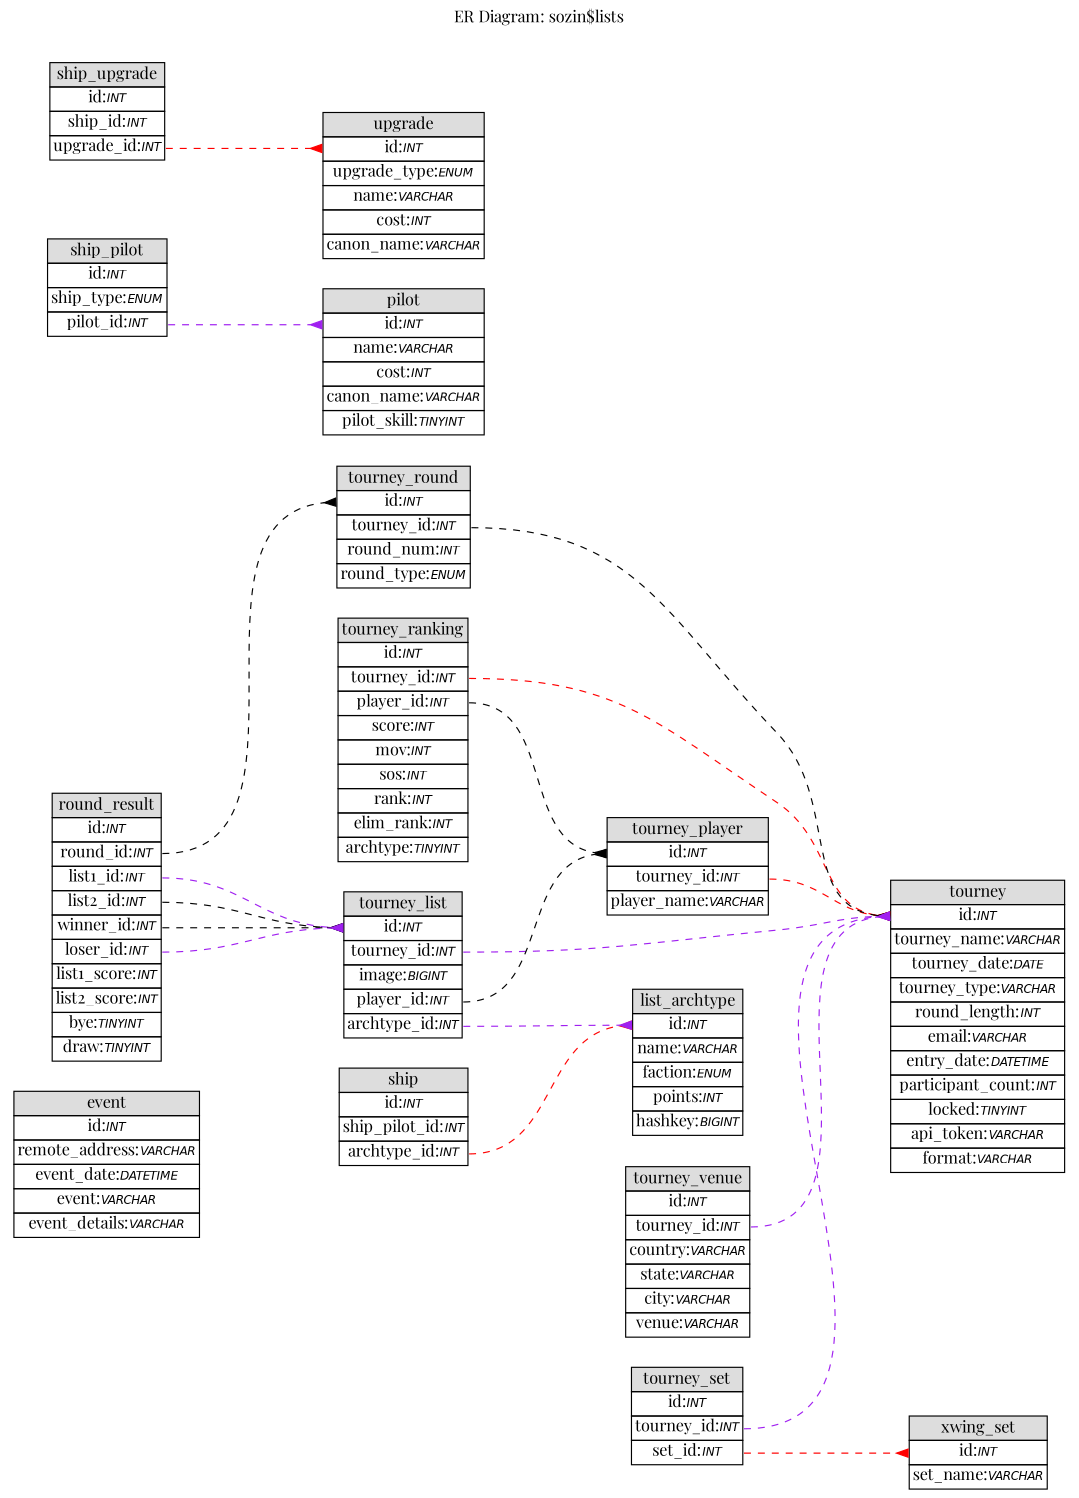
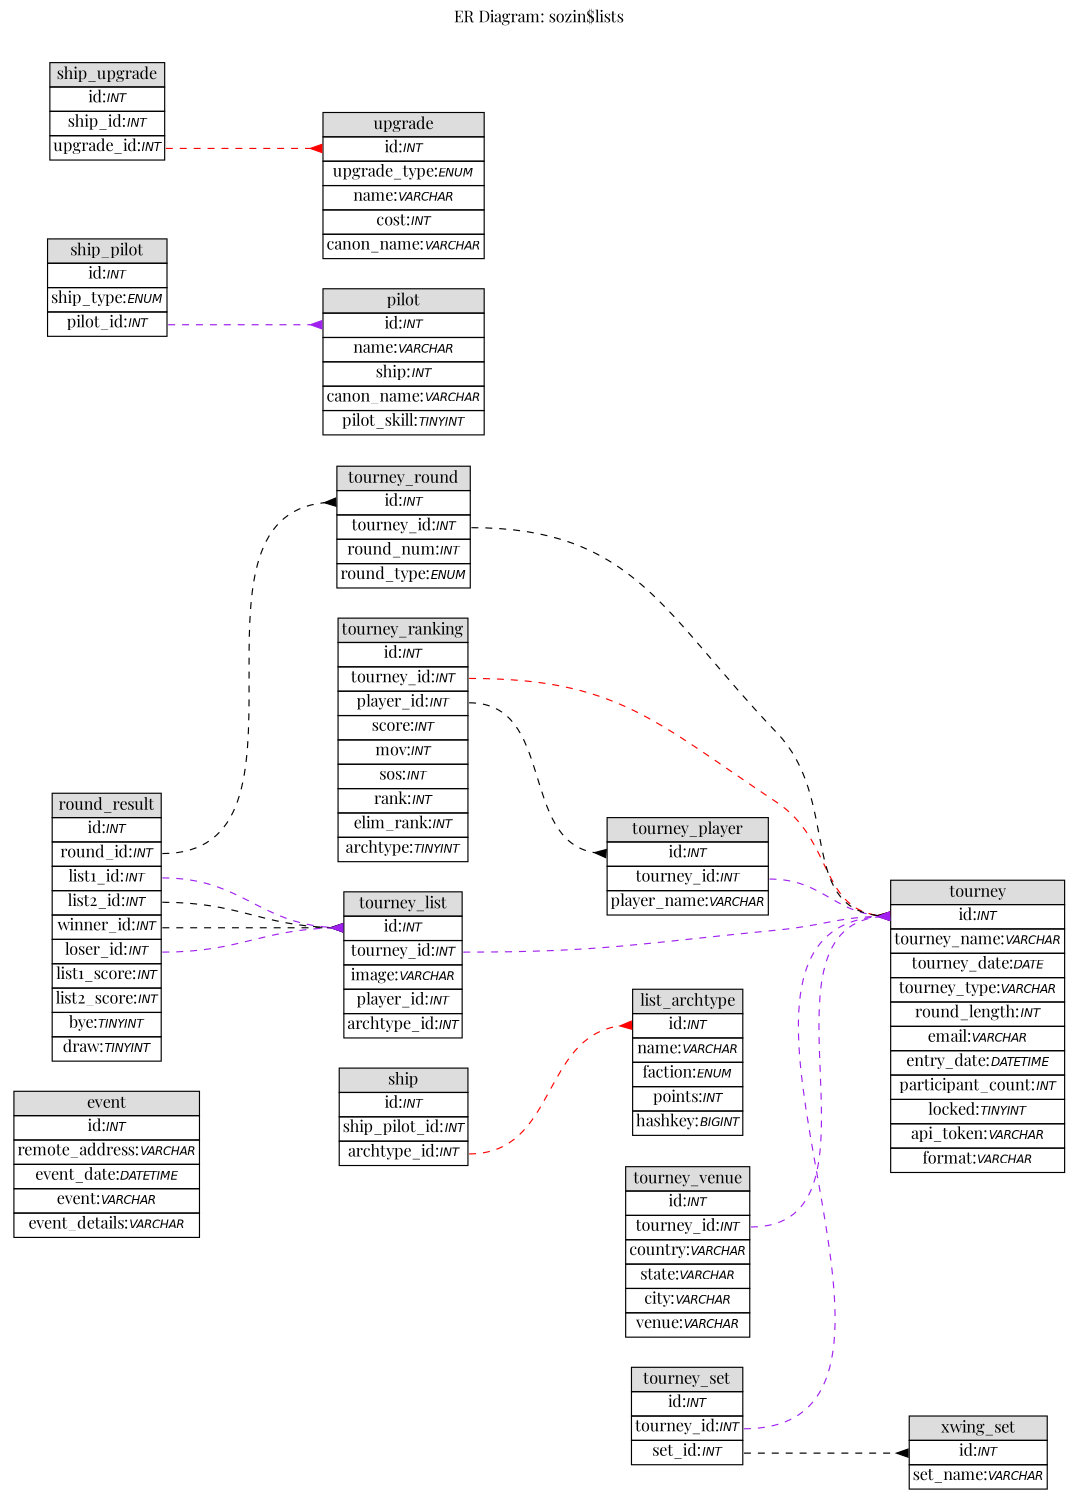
  digraph {
    compound=true
    fontname="Playfair Display"
    label="ER Diagram: sozin$lists"
    labelloc=t
    rankdir=LR
    ranksep=1.25
    node [fontname="Playfair Display" shape=plaintext]
    edge [arrowhead=inv arrowtail=normal color=purple fontname="Playfair Display" headport=id style=dashed tailport=tourney_id]
    n1 [label=< 			<TABLE BORDER="0" CELLSPACING="0" CELLBORDER="1"> 			<TR><TD COLSPAN="3" BGCOLOR="#DDDDDD">event</TD></TR> 			<TR><TD COLSPAN="3" PORT="id">id:<FONT FACE="Helvetica-Oblique" POINT-SIZE="10">INT</FONT></TD></TR> 			<TR><TD COLSPAN="3" PORT="remote_address">remote_address:<FONT FACE="Helvetica-Oblique" POINT-SIZE="10">VARCHAR</FONT></TD></TR> 			<TR><TD COLSPAN="3" PORT="event_date">event_date:<FONT FACE="Helvetica-Oblique" POINT-SIZE="10">DATETIME</FONT></TD></TR> 			<TR><TD COLSPAN="3" PORT="event">event:<FONT FACE="Helvetica-Oblique" POINT-SIZE="10">VARCHAR</FONT></TD></TR> 			<TR><TD COLSPAN="3" PORT="event_details">event_details:<FONT FACE="Helvetica-Oblique" POINT-SIZE="10">VARCHAR</FONT></TD></TR> 			</TABLE>>]
    n2 [label=< 			<TABLE BORDER="0" CELLSPACING="0" CELLBORDER="1"> 			<TR><TD COLSPAN="3" BGCOLOR="#DDDDDD">list_archtype</TD></TR> 			<TR><TD COLSPAN="3" PORT="id">id:<FONT FACE="Helvetica-Oblique" POINT-SIZE="10">INT</FONT></TD></TR> 			<TR><TD COLSPAN="3" PORT="name">name:<FONT FACE="Helvetica-Oblique" POINT-SIZE="10">VARCHAR</FONT></TD></TR> 			<TR><TD COLSPAN="3" PORT="faction">faction:<FONT FACE="Helvetica-Oblique" POINT-SIZE="10">ENUM</FONT></TD></TR> 			<TR><TD COLSPAN="3" PORT="points">points:<FONT FACE="Helvetica-Oblique" POINT-SIZE="10">INT</FONT></TD></TR> 			<TR><TD COLSPAN="3" PORT="hashkey">hashkey:<FONT FACE="Helvetica-Oblique" POINT-SIZE="10">BIGINT</FONT></TD></TR> 			</TABLE>>]
-   n3 [label=< 			<TABLE BORDER="0" CELLSPACING="0" CELLBORDER="1"> 			<TR><TD COLSPAN="3" BGCOLOR="#DDDDDD">pilot</TD></TR> 			<TR><TD COLSPAN="3" PORT="id">id:<FONT FACE="Helvetica-Oblique" POINT-SIZE="10">INT</FONT></TD></TR> 			<TR><TD COLSPAN="3" PORT="name">name:<FONT FACE="Helvetica-Oblique" POINT-SIZE="10">VARCHAR</FONT></TD></TR> 			<TR><TD COLSPAN="3" PORT="cost">cost:<FONT FACE="Helvetica-Oblique" POINT-SIZE="10">INT</FONT></TD></TR> 			<TR><TD COLSPAN="3" PORT="canon_name">canon_name:<FONT FACE="Helvetica-Oblique" POINT-SIZE="10">VARCHAR</FONT></TD></TR> 			<TR><TD COLSPAN="3" PORT="pilot_skill">pilot_skill:<FONT FACE="Helvetica-Oblique" POINT-SIZE="10">TINYINT</FONT></TD></TR> 			</TABLE>>]
+   n3 [label=< 			<TABLE BORDER="0" CELLSPACING="0" CELLBORDER="1"> 			<TR><TD COLSPAN="3" BGCOLOR="#DDDDDD">pilot</TD></TR> 			<TR><TD COLSPAN="3" PORT="id">id:<FONT FACE="Helvetica-Oblique" POINT-SIZE="10">INT</FONT></TD></TR> 			<TR><TD COLSPAN="3" PORT="name">name:<FONT FACE="Helvetica-Oblique" POINT-SIZE="10">VARCHAR</FONT></TD></TR> 			<TR><TD COLSPAN="3" PORT="cost">ship:<FONT FACE="Helvetica-Oblique" POINT-SIZE="10">INT</FONT></TD></TR> 			<TR><TD COLSPAN="3" PORT="canon_name">canon_name:<FONT FACE="Helvetica-Oblique" POINT-SIZE="10">VARCHAR</FONT></TD></TR> 			<TR><TD COLSPAN="3" PORT="pilot_skill">pilot_skill:<FONT FACE="Helvetica-Oblique" POINT-SIZE="10">TINYINT</FONT></TD></TR> 			</TABLE>>]
    n4 [label=< 			<TABLE BORDER="0" CELLSPACING="0" CELLBORDER="1"> 			<TR><TD COLSPAN="3" BGCOLOR="#DDDDDD">round_result</TD></TR> 			<TR><TD COLSPAN="3" PORT="id">id:<FONT FACE="Helvetica-Oblique" POINT-SIZE="10">INT</FONT></TD></TR> 			<TR><TD COLSPAN="3" PORT="round_id">round_id:<FONT FACE="Helvetica-Oblique" POINT-SIZE="10">INT</FONT></TD></TR> 			<TR><TD COLSPAN="3" PORT="list1_id">list1_id:<FONT FACE="Helvetica-Oblique" POINT-SIZE="10">INT</FONT></TD></TR> 			<TR><TD COLSPAN="3" PORT="list2_id">list2_id:<FONT FACE="Helvetica-Oblique" POINT-SIZE="10">INT</FONT></TD></TR> 			<TR><TD COLSPAN="3" PORT="winner_id">winner_id:<FONT FACE="Helvetica-Oblique" POINT-SIZE="10">INT</FONT></TD></TR> 			<TR><TD COLSPAN="3" PORT="loser_id">loser_id:<FONT FACE="Helvetica-Oblique" POINT-SIZE="10">INT</FONT></TD></TR> 			<TR><TD COLSPAN="3" PORT="list1_score">list1_score:<FONT FACE="Helvetica-Oblique" POINT-SIZE="10">INT</FONT></TD></TR> 			<TR><TD COLSPAN="3" PORT="list2_score">list2_score:<FONT FACE="Helvetica-Oblique" POINT-SIZE="10">INT</FONT></TD></TR> 			<TR><TD COLSPAN="3" PORT="bye">bye:<FONT FACE="Helvetica-Oblique" POINT-SIZE="10">TINYINT</FONT></TD></TR> 			<TR><TD COLSPAN="3" PORT="draw">draw:<FONT FACE="Helvetica-Oblique" POINT-SIZE="10">TINYINT</FONT></TD></TR> 			</TABLE>>]
    n5 [label=< 			<TABLE BORDER="0" CELLSPACING="0" CELLBORDER="1"> 			<TR><TD COLSPAN="3" BGCOLOR="#DDDDDD">ship</TD></TR> 			<TR><TD COLSPAN="3" PORT="id">id:<FONT FACE="Helvetica-Oblique" POINT-SIZE="10">INT</FONT></TD></TR> 			<TR><TD COLSPAN="3" PORT="ship_pilot_id">ship_pilot_id:<FONT FACE="Helvetica-Oblique" POINT-SIZE="10">INT</FONT></TD></TR> 			<TR><TD COLSPAN="3" PORT="archtype_id">archtype_id:<FONT FACE="Helvetica-Oblique" POINT-SIZE="10">INT</FONT></TD></TR> 			</TABLE>>]
    n6 [label=< 			<TABLE BORDER="0" CELLSPACING="0" CELLBORDER="1"> 			<TR><TD COLSPAN="3" BGCOLOR="#DDDDDD">ship_pilot</TD></TR> 			<TR><TD COLSPAN="3" PORT="id">id:<FONT FACE="Helvetica-Oblique" POINT-SIZE="10">INT</FONT></TD></TR> 			<TR><TD COLSPAN="3" PORT="ship_type">ship_type:<FONT FACE="Helvetica-Oblique" POINT-SIZE="10">ENUM</FONT></TD></TR> 			<TR><TD COLSPAN="3" PORT="pilot_id">pilot_id:<FONT FACE="Helvetica-Oblique" POINT-SIZE="10">INT</FONT></TD></TR> 			</TABLE>>]
    n7 [label=< 			<TABLE BORDER="0" CELLSPACING="0" CELLBORDER="1"> 			<TR><TD COLSPAN="3" BGCOLOR="#DDDDDD">ship_upgrade</TD></TR> 			<TR><TD COLSPAN="3" PORT="id">id:<FONT FACE="Helvetica-Oblique" POINT-SIZE="10">INT</FONT></TD></TR> 			<TR><TD COLSPAN="3" PORT="ship_id">ship_id:<FONT FACE="Helvetica-Oblique" POINT-SIZE="10">INT</FONT></TD></TR> 			<TR><TD COLSPAN="3" PORT="upgrade_id">upgrade_id:<FONT FACE="Helvetica-Oblique" POINT-SIZE="10">INT</FONT></TD></TR> 			</TABLE>>]
    n8 [label=< 			<TABLE BORDER="0" CELLSPACING="0" CELLBORDER="1"> 			<TR><TD COLSPAN="3" BGCOLOR="#DDDDDD">tourney</TD></TR> 			<TR><TD COLSPAN="3" PORT="id">id:<FONT FACE="Helvetica-Oblique" POINT-SIZE="10">INT</FONT></TD></TR> 			<TR><TD COLSPAN="3" PORT="tourney_name">tourney_name:<FONT FACE="Helvetica-Oblique" POINT-SIZE="10">VARCHAR</FONT></TD></TR> 			<TR><TD COLSPAN="3" PORT="tourney_date">tourney_date:<FONT FACE="Helvetica-Oblique" POINT-SIZE="10">DATE</FONT></TD></TR> 			<TR><TD COLSPAN="3" PORT="tourney_type">tourney_type:<FONT FACE="Helvetica-Oblique" POINT-SIZE="10">VARCHAR</FONT></TD></TR> 			<TR><TD COLSPAN="3" PORT="round_length">round_length:<FONT FACE="Helvetica-Oblique" POINT-SIZE="10">INT</FONT></TD></TR> 			<TR><TD COLSPAN="3" PORT="email">email:<FONT FACE="Helvetica-Oblique" POINT-SIZE="10">VARCHAR</FONT></TD></TR> 			<TR><TD COLSPAN="3" PORT="entry_date">entry_date:<FONT FACE="Helvetica-Oblique" POINT-SIZE="10">DATETIME</FONT></TD></TR> 			<TR><TD COLSPAN="3" PORT="participant_count">participant_count:<FONT FACE="Helvetica-Oblique" POINT-SIZE="10">INT</FONT></TD></TR> 			<TR><TD COLSPAN="3" PORT="locked">locked:<FONT FACE="Helvetica-Oblique" POINT-SIZE="10">TINYINT</FONT></TD></TR> 			<TR><TD COLSPAN="3" PORT="api_token">api_token:<FONT FACE="Helvetica-Oblique" POINT-SIZE="10">VARCHAR</FONT></TD></TR> 			<TR><TD COLSPAN="3" PORT="format">format:<FONT FACE="Helvetica-Oblique" POINT-SIZE="10">VARCHAR</FONT></TD></TR> 			</TABLE>>]
-   n9 [label=< 			<TABLE BORDER="0" CELLSPACING="0" CELLBORDER="1"> 			<TR><TD COLSPAN="3" BGCOLOR="#DDDDDD">tourney_list</TD></TR> 			<TR><TD COLSPAN="3" PORT="id">id:<FONT FACE="Helvetica-Oblique" POINT-SIZE="10">INT</FONT></TD></TR> 			<TR><TD COLSPAN="3" PORT="tourney_id">tourney_id:<FONT FACE="Helvetica-Oblique" POINT-SIZE="10">INT</FONT></TD></TR> 			<TR><TD COLSPAN="3" PORT="image">image:<FONT FACE="Helvetica-Oblique" POINT-SIZE="10">BIGINT</FONT></TD></TR> 			<TR><TD COLSPAN="3" PORT="player_id">player_id:<FONT FACE="Helvetica-Oblique" POINT-SIZE="10">INT</FONT></TD></TR> 			<TR><TD COLSPAN="3" PORT="archtype_id">archtype_id:<FONT FACE="Helvetica-Oblique" POINT-SIZE="10">INT</FONT></TD></TR> 			</TABLE>>]
+   n9 [label=< 			<TABLE BORDER="0" CELLSPACING="0" CELLBORDER="1"> 			<TR><TD COLSPAN="3" BGCOLOR="#DDDDDD">tourney_list</TD></TR> 			<TR><TD COLSPAN="3" PORT="id">id:<FONT FACE="Helvetica-Oblique" POINT-SIZE="10">INT</FONT></TD></TR> 			<TR><TD COLSPAN="3" PORT="tourney_id">tourney_id:<FONT FACE="Helvetica-Oblique" POINT-SIZE="10">INT</FONT></TD></TR> 			<TR><TD COLSPAN="3" PORT="image">image:<FONT FACE="Helvetica-Oblique" POINT-SIZE="10">VARCHAR</FONT></TD></TR> 			<TR><TD COLSPAN="3" PORT="player_id">player_id:<FONT FACE="Helvetica-Oblique" POINT-SIZE="10">INT</FONT></TD></TR> 			<TR><TD COLSPAN="3" PORT="archtype_id">archtype_id:<FONT FACE="Helvetica-Oblique" POINT-SIZE="10">INT</FONT></TD></TR> 			</TABLE>>]
    n10 [label=< 			<TABLE BORDER="0" CELLSPACING="0" CELLBORDER="1"> 			<TR><TD COLSPAN="3" BGCOLOR="#DDDDDD">tourney_player</TD></TR> 			<TR><TD COLSPAN="3" PORT="id">id:<FONT FACE="Helvetica-Oblique" POINT-SIZE="10">INT</FONT></TD></TR> 			<TR><TD COLSPAN="3" PORT="tourney_id">tourney_id:<FONT FACE="Helvetica-Oblique" POINT-SIZE="10">INT</FONT></TD></TR> 			<TR><TD COLSPAN="3" PORT="player_name">player_name:<FONT FACE="Helvetica-Oblique" POINT-SIZE="10">VARCHAR</FONT></TD></TR> 			</TABLE>>]
    n11 [label=< 			<TABLE BORDER="0" CELLSPACING="0" CELLBORDER="1"> 			<TR><TD COLSPAN="3" BGCOLOR="#DDDDDD">tourney_ranking</TD></TR> 			<TR><TD COLSPAN="3" PORT="id">id:<FONT FACE="Helvetica-Oblique" POINT-SIZE="10">INT</FONT></TD></TR> 			<TR><TD COLSPAN="3" PORT="tourney_id">tourney_id:<FONT FACE="Helvetica-Oblique" POINT-SIZE="10">INT</FONT></TD></TR> 			<TR><TD COLSPAN="3" PORT="player_id">player_id:<FONT FACE="Helvetica-Oblique" POINT-SIZE="10">INT</FONT></TD></TR> 			<TR><TD COLSPAN="3" PORT="score">score:<FONT FACE="Helvetica-Oblique" POINT-SIZE="10">INT</FONT></TD></TR> 			<TR><TD COLSPAN="3" PORT="mov">mov:<FONT FACE="Helvetica-Oblique" POINT-SIZE="10">INT</FONT></TD></TR> 			<TR><TD COLSPAN="3" PORT="sos">sos:<FONT FACE="Helvetica-Oblique" POINT-SIZE="10">INT</FONT></TD></TR> 			<TR><TD COLSPAN="3" PORT="rank">rank:<FONT FACE="Helvetica-Oblique" POINT-SIZE="10">INT</FONT></TD></TR> 			<TR><TD COLSPAN="3" PORT="elim_rank">elim_rank:<FONT FACE="Helvetica-Oblique" POINT-SIZE="10">INT</FONT></TD></TR> 			<TR><TD COLSPAN="3" PORT="dropped">archtype:<FONT FACE="Helvetica-Oblique" POINT-SIZE="10">TINYINT</FONT></TD></TR> 			</TABLE>>]
    n12 [label=< 			<TABLE BORDER="0" CELLSPACING="0" CELLBORDER="1"> 			<TR><TD COLSPAN="3" BGCOLOR="#DDDDDD">tourney_round</TD></TR> 			<TR><TD COLSPAN="3" PORT="id">id:<FONT FACE="Helvetica-Oblique" POINT-SIZE="10">INT</FONT></TD></TR> 			<TR><TD COLSPAN="3" PORT="tourney_id">tourney_id:<FONT FACE="Helvetica-Oblique" POINT-SIZE="10">INT</FONT></TD></TR> 			<TR><TD COLSPAN="3" PORT="round_num">round_num:<FONT FACE="Helvetica-Oblique" POINT-SIZE="10">INT</FONT></TD></TR> 			<TR><TD COLSPAN="3" PORT="round_type">round_type:<FONT FACE="Helvetica-Oblique" POINT-SIZE="10">ENUM</FONT></TD></TR> 			</TABLE>>]
    n13 [label=< 			<TABLE BORDER="0" CELLSPACING="0" CELLBORDER="1"> 			<TR><TD COLSPAN="3" BGCOLOR="#DDDDDD">tourney_set</TD></TR> 			<TR><TD COLSPAN="3" PORT="id">id:<FONT FACE="Helvetica-Oblique" POINT-SIZE="10">INT</FONT></TD></TR> 			<TR><TD COLSPAN="3" PORT="tourney_id">tourney_id:<FONT FACE="Helvetica-Oblique" POINT-SIZE="10">INT</FONT></TD></TR> 			<TR><TD COLSPAN="3" PORT="set_id">set_id:<FONT FACE="Helvetica-Oblique" POINT-SIZE="10">INT</FONT></TD></TR> 			</TABLE>>]
    n14 [label=< 			<TABLE BORDER="0" CELLSPACING="0" CELLBORDER="1"> 			<TR><TD COLSPAN="3" BGCOLOR="#DDDDDD">tourney_venue</TD></TR> 			<TR><TD COLSPAN="3" PORT="id">id:<FONT FACE="Helvetica-Oblique" POINT-SIZE="10">INT</FONT></TD></TR> 			<TR><TD COLSPAN="3" PORT="tourney_id">tourney_id:<FONT FACE="Helvetica-Oblique" POINT-SIZE="10">INT</FONT></TD></TR> 			<TR><TD COLSPAN="3" PORT="country">country:<FONT FACE="Helvetica-Oblique" POINT-SIZE="10">VARCHAR</FONT></TD></TR> 			<TR><TD COLSPAN="3" PORT="state">state:<FONT FACE="Helvetica-Oblique" POINT-SIZE="10">VARCHAR</FONT></TD></TR> 			<TR><TD COLSPAN="3" PORT="city">city:<FONT FACE="Helvetica-Oblique" POINT-SIZE="10">VARCHAR</FONT></TD></TR> 			<TR><TD COLSPAN="3" PORT="venue">venue:<FONT FACE="Helvetica-Oblique" POINT-SIZE="10">VARCHAR</FONT></TD></TR> 			</TABLE>>]
    n15 [label=< 			<TABLE BORDER="0" CELLSPACING="0" CELLBORDER="1"> 			<TR><TD COLSPAN="3" BGCOLOR="#DDDDDD">upgrade</TD></TR> 			<TR><TD COLSPAN="3" PORT="id">id:<FONT FACE="Helvetica-Oblique" POINT-SIZE="10">INT</FONT></TD></TR> 			<TR><TD COLSPAN="3" PORT="upgrade_type">upgrade_type:<FONT FACE="Helvetica-Oblique" POINT-SIZE="10">ENUM</FONT></TD></TR> 			<TR><TD COLSPAN="3" PORT="name">name:<FONT FACE="Helvetica-Oblique" POINT-SIZE="10">VARCHAR</FONT></TD></TR> 			<TR><TD COLSPAN="3" PORT="cost">cost:<FONT FACE="Helvetica-Oblique" POINT-SIZE="10">INT</FONT></TD></TR> 			<TR><TD COLSPAN="3" PORT="canon_name">canon_name:<FONT FACE="Helvetica-Oblique" POINT-SIZE="10">VARCHAR</FONT></TD></TR> 			</TABLE>>]
    n16 [label=< 			<TABLE BORDER="0" CELLSPACING="0" CELLBORDER="1"> 			<TR><TD COLSPAN="3" BGCOLOR="#DDDDDD">xwing_set</TD></TR> 			<TR><TD COLSPAN="3" PORT="id">id:<FONT FACE="Helvetica-Oblique" POINT-SIZE="10">INT</FONT></TD></TR> 			<TR><TD COLSPAN="3" PORT="set_name">set_name:<FONT FACE="Helvetica-Oblique" POINT-SIZE="10">VARCHAR</FONT></TD></TR> 			</TABLE>>]
    subgraph sub_1 {
      n1
    }
    subgraph sub_2 {
      n2
    }
    subgraph sub_3 {
      n3
    }
    subgraph sub_4 {
      n4
    }
    subgraph sub_5 {
      n5
    }
    subgraph sub_6 {
      n6
    }
    subgraph sub_7 {
      n7
    }
    subgraph sub_8 {
      n8
    }
    subgraph sub_9 {
      n9
    }
    subgraph sub_10 {
      n10
    }
    subgraph sub_11 {
      n11
    }
    subgraph sub_12 {
      n12
    }
    subgraph sub_13 {
      n13
    }
    subgraph sub_14 {
      n14
    }
    subgraph sub_15 {
      n15
    }
    subgraph sub_16 {
      n16
    }
    n4 -> n9 [tailport=list1_id]
    n4 -> n9 [color=black tailport=list2_id]
    n4 -> n9 [color=black tailport=winner_id]
    n4 -> n9 [tailport=loser_id]
    n4 -> n12 [color=black tailport=round_id]
    n5 -> n2 [color=red tailport=archtype_id]
    n6 -> n3 [tailport=pilot_id]
    n7 -> n15 [color=red tailport=upgrade_id]
-   n9 -> n2 [tailport=archtype_id]
    n9 -> n8
-   n9 -> n10 [color=black tailport=player_id]
-   n10 -> n8 [color=red]
+   n10 -> n8
    n11 -> n8 [color=red]
    n11 -> n10 [color=black tailport=player_id]
    n12 -> n8 [color=black]
    n13 -> n8
-   n13 -> n16 [color=red tailport=set_id]
+   n13 -> n16 [color=black tailport=set_id]
    n14 -> n8
  }
